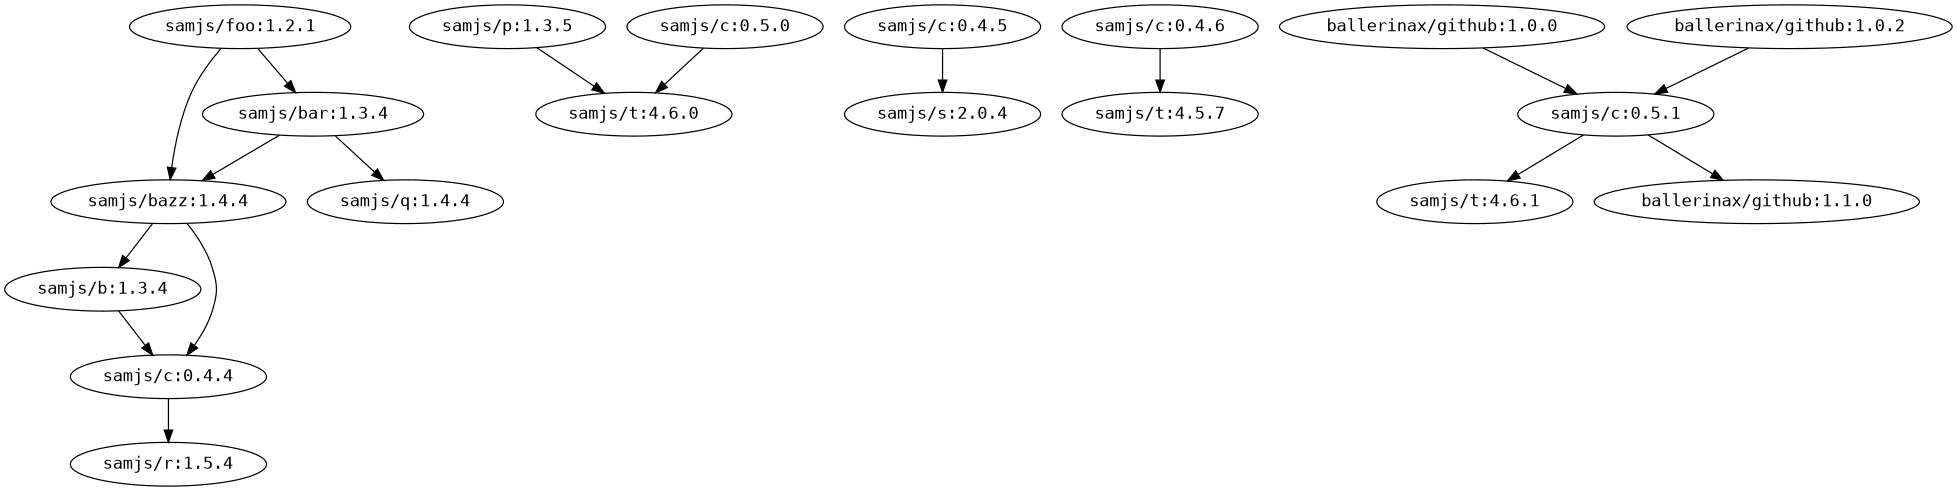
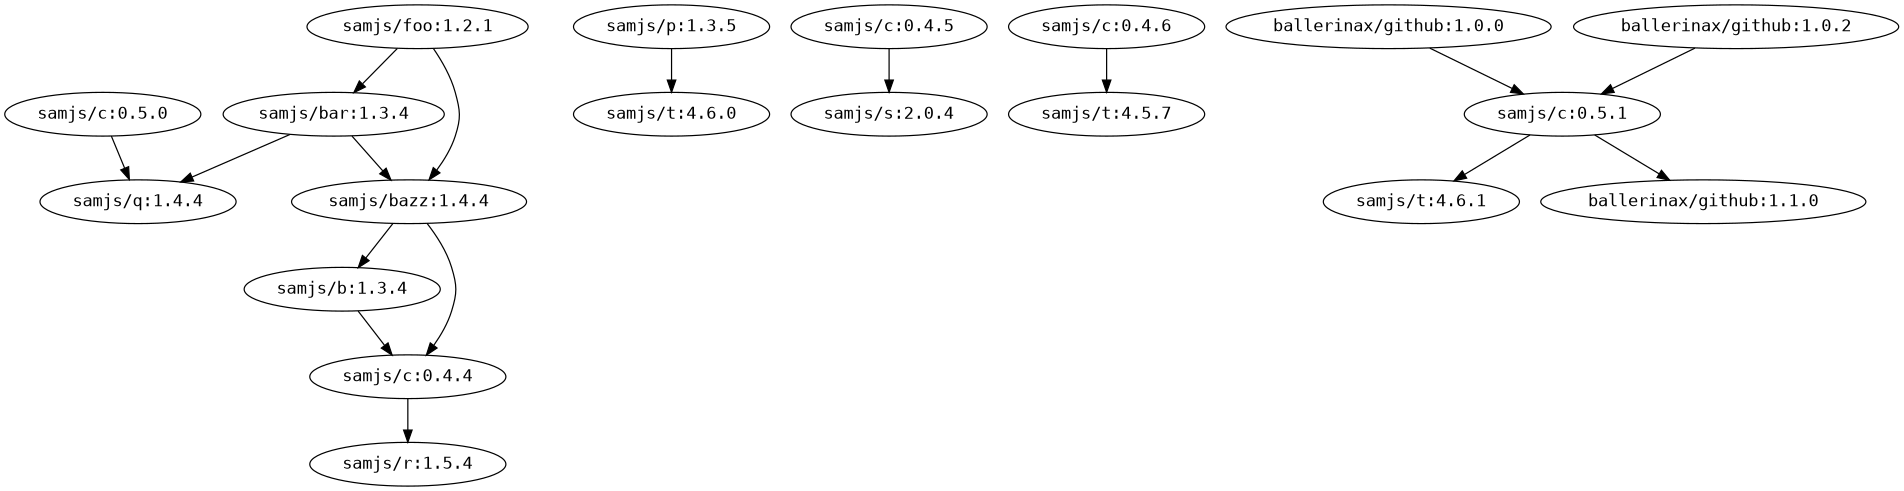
  digraph {
    fontname="DejaVu Sans Mono"
    node [fontname="DejaVu Sans Mono"]
    edge [fontname="DejaVu Sans Mono"]
    "samjs/bazz:1.4.4"
    "samjs/b:1.3.4"
    "samjs/c:0.4.4"
    "samjs/r:1.5.4"
    "samjs/bar:1.3.4"
    "samjs/q:1.4.4"
    "samjs/foo:1.2.1"
    "samjs/p:1.3.5"
    "samjs/t:4.6.0"
    "samjs/c:0.4.5"
    "samjs/s:2.0.4"
    "samjs/c:0.4.6"
    "samjs/t:4.5.7"
    "samjs/c:0.5.0"
    "samjs/c:0.5.1"
    "samjs/t:4.6.1"
    "ballerinax/github:1.0.0"
    "ballerinax/github:1.0.2"
    "ballerinax/github:1.1.0"
    subgraph sub_1 {
      "samjs/bazz:1.4.4"
      "samjs/b:1.3.4"
      "samjs/c:0.4.4"
    }
    subgraph sub_2 {
    }
    subgraph sub_3 {
      "samjs/b:1.3.4"
      "samjs/c:0.4.4"
    }
    subgraph sub_4 {
      "samjs/c:0.4.4"
      "samjs/r:1.5.4"
    }
    subgraph sub_5 {
      "samjs/bazz:1.4.4"
      "samjs/bar:1.3.4"
      "samjs/q:1.4.4"
    }
    subgraph sub_6 {
    }
    subgraph sub_7 {
    }
    subgraph sub_8 {
      "samjs/bazz:1.4.4"
      "samjs/bar:1.3.4"
      "samjs/foo:1.2.1"
    }
    subgraph sub_9 {
    }
    subgraph sub_10 {
      "samjs/p:1.3.5"
      "samjs/t:4.6.0"
    }
    subgraph sub_11 {
    }
    subgraph sub_12 {
    }
    subgraph sub_13 {
    }
    subgraph sub_14 {
    }
    subgraph sub_15 {
    }
    subgraph sub_16 {
      "samjs/c:0.4.5"
      "samjs/s:2.0.4"
    }
    subgraph sub_17 {
      "samjs/c:0.4.6"
      "samjs/t:4.5.7"
    }
    subgraph sub_18 {
      "samjs/t:4.6.0"
      "samjs/c:0.5.0"
    }
    subgraph sub_19 {
      "samjs/c:0.5.1"
      "samjs/t:4.6.1"
    }
    subgraph sub_20 {
      "samjs/c:0.5.1"
      "ballerinax/github:1.0.0"
    }
    subgraph sub_21 {
      "samjs/c:0.5.1"
      "ballerinax/github:1.0.2"
    }
    subgraph sub_22 {
      "samjs/c:0.5.1"
      "ballerinax/github:1.1.0"
    }
    "samjs/bazz:1.4.4" -> "samjs/b:1.3.4"
    "samjs/bazz:1.4.4" -> "samjs/c:0.4.4"
    "samjs/b:1.3.4" -> "samjs/c:0.4.4"
    "samjs/c:0.4.4" -> "samjs/r:1.5.4"
    "samjs/bar:1.3.4" -> "samjs/bazz:1.4.4"
    "samjs/bar:1.3.4" -> "samjs/q:1.4.4"
    "samjs/foo:1.2.1" -> "samjs/bazz:1.4.4"
    "samjs/foo:1.2.1" -> "samjs/bar:1.3.4"
    "samjs/p:1.3.5" -> "samjs/t:4.6.0"
    "samjs/c:0.4.5" -> "samjs/s:2.0.4"
    "samjs/c:0.4.6" -> "samjs/t:4.5.7"
-   "samjs/c:0.5.0" -> "samjs/t:4.6.0"
+   "samjs/c:0.5.0" -> "samjs/q:1.4.4"
    "samjs/c:0.5.1" -> "samjs/t:4.6.1"
    "samjs/c:0.5.1" -> "ballerinax/github:1.1.0"
    "ballerinax/github:1.0.0" -> "samjs/c:0.5.1"
    "ballerinax/github:1.0.2" -> "samjs/c:0.5.1"
  }
